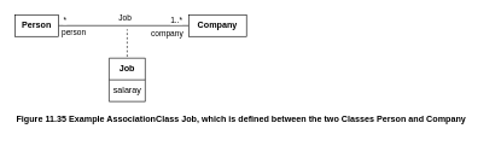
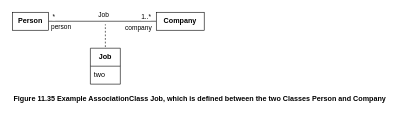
  <mxCell id="0" />
  <mxCell id="1" parent="0" />
  <mxCell id="2" style="edgeStyle=orthogonalEdgeStyle;rounded=0;orthogonalLoop=1;jettySize=auto;html=1;exitX=0.5;exitY=0;exitDx=0;exitDy=0;dashed=1;endArrow=none;endFill=0;targetPerimeterSpacing=0;" edge="1" parent="1"><mxGeometry relative="1" as="geometry"><mxPoint x="175" y="40" as="targetPoint" /><mxPoint x="175" y="90" as="sourcePoint" /></mxGeometry></mxCell>
  <mxCell id="3" value="Job" style="swimlane;fontStyle=1;align=center;verticalAlign=top;childLayout=stackLayout;horizontal=1;startSize=30;horizontalStack=0;resizeParent=1;resizeParentMax=0;resizeLast=0;collapsible=0;marginBottom=0;html=1;whiteSpace=wrap;" vertex="1" parent="1"><mxGeometry x="150" y="80" width="50" height="60" as="geometry" /></mxCell>
- <mxCell id="4" value="salaray" style="text;html=1;strokeColor=none;fillColor=none;align=left;verticalAlign=middle;spacingLeft=4;spacingRight=4;overflow=hidden;rotatable=0;points=[[0,0.5],[1,0.5]];portConstraint=eastwest;whiteSpace=wrap;" vertex="1" parent="3"><mxGeometry y="30" width="50" height="30" as="geometry" /></mxCell>
+ <mxCell id="4" value="two" style="text;html=1;strokeColor=none;fillColor=none;align=left;verticalAlign=middle;spacingLeft=4;spacingRight=4;overflow=hidden;rotatable=0;points=[[0,0.5],[1,0.5]];portConstraint=eastwest;whiteSpace=wrap;" vertex="1" parent="3"><mxGeometry y="30" width="50" height="30" as="geometry" /></mxCell>
  <mxCell id="5" style="edgeStyle=orthogonalEdgeStyle;rounded=0;orthogonalLoop=1;jettySize=auto;html=1;endArrow=none;endFill=0;" edge="1" parent="1" source="11" target="12"><mxGeometry relative="1" as="geometry" /></mxCell>
  <mxCell id="6" value="person" style="edgeLabel;html=1;align=center;verticalAlign=middle;resizable=0;points=[];" vertex="1" connectable="0" parent="5"><mxGeometry x="-0.589" y="-1" relative="1" as="geometry"><mxPoint x="-17" y="8" as="offset" /></mxGeometry></mxCell>
  <mxCell id="7" value="company" style="edgeLabel;html=1;align=center;verticalAlign=middle;resizable=0;points=[];" vertex="1" connectable="0" parent="5"><mxGeometry x="0.789" relative="1" as="geometry"><mxPoint x="-12" y="10" as="offset" /></mxGeometry></mxCell>
  <mxCell id="8" value="*" style="edgeLabel;html=1;align=center;verticalAlign=middle;resizable=0;points=[];" vertex="1" connectable="0" parent="5"><mxGeometry x="-0.656" y="-1" relative="1" as="geometry"><mxPoint x="-23" y="-10" as="offset" /></mxGeometry></mxCell>
  <mxCell id="9" value="1..*" style="edgeLabel;html=1;align=center;verticalAlign=middle;resizable=0;points=[];" vertex="1" connectable="0" parent="5"><mxGeometry x="0.733" y="-1" relative="1" as="geometry"><mxPoint x="6" y="-10" as="offset" /></mxGeometry></mxCell>
  <mxCell id="10" value="Job" style="edgeLabel;html=1;align=center;verticalAlign=middle;resizable=0;points=[];" vertex="1" connectable="0" parent="5"><mxGeometry x="0.011" y="1" relative="1" as="geometry"><mxPoint y="-10" as="offset" /></mxGeometry></mxCell>
  <mxCell id="11" value="&lt;b&gt;Person&lt;/b&gt;" style="whiteSpace=wrap;html=1;" vertex="1" parent="1"><mxGeometry y="20" width="60" height="30" as="geometry" x="20" /></mxCell>
  <mxCell id="12" value="&lt;b&gt;Company&lt;/b&gt;" style="whiteSpace=wrap;html=1;" vertex="1" parent="1"><mxGeometry x="260" y="20" width="80" height="30" as="geometry" /></mxCell>
  <mxCell id="13" value="&lt;b&gt;Figure 11.35 Example AssociationClass Job, which is defined between the two Classes Person and Company&lt;/b&gt;" style="text;html=1;align=left;verticalAlign=middle;resizable=0;points=[];autosize=1;strokeColor=none;fillColor=none;" vertex="1" parent="1"><mxGeometry y="150" width="650" height="30" as="geometry" x="20" /></mxCell>
